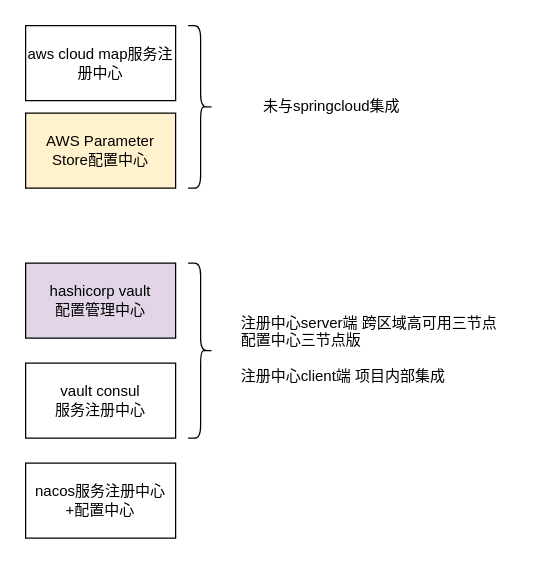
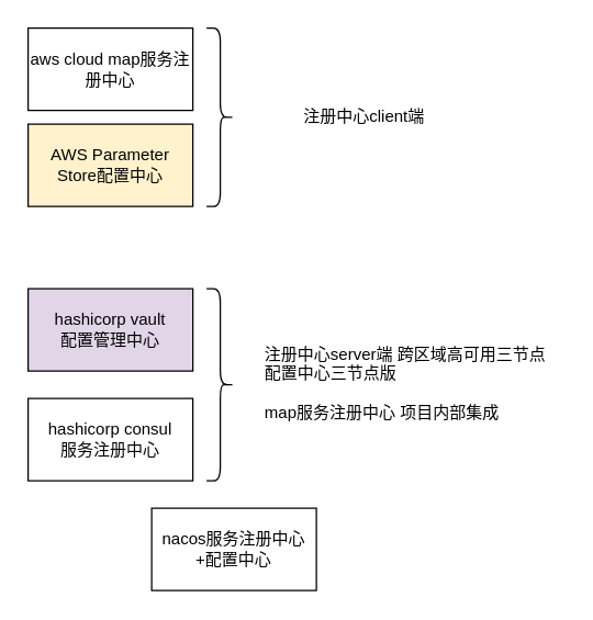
  <mxCell id="0" />
  <mxCell id="1" parent="0" />
  <mxCell id="2" value="hashicorp vault&lt;br&gt;配置管理中心" style="rounded=0;whiteSpace=wrap;html=1;fillColor=#e1d5e7;" vertex="1" parent="1"><mxGeometry x="20" y="210" width="120" height="60" as="geometry" /></mxCell>
- <mxCell id="3" value="vault consul&lt;br&gt;服务注册中心" style="rounded=0;whiteSpace=wrap;html=1;" vertex="1" parent="1"><mxGeometry x="20" y="290" width="120" height="60" as="geometry" /></mxCell>
- <mxCell id="4" value="nacos服务注册中心+配置中心" style="rounded=0;whiteSpace=wrap;html=1;" vertex="1" parent="1"><mxGeometry x="20" y="370" width="120" height="60" as="geometry" /></mxCell>
+ <mxCell id="3" value="hashicorp consul&lt;br&gt;服务注册中心" style="rounded=0;whiteSpace=wrap;html=1;" vertex="1" parent="1"><mxGeometry x="20" y="290" width="120" height="60" as="geometry" /></mxCell>
+ <mxCell id="4" value="nacos服务注册中心+配置中心" style="rounded=0;whiteSpace=wrap;html=1;" vertex="1" parent="1"><mxGeometry x="110" y="370" width="120" height="60" as="geometry" /></mxCell>
  <mxCell id="5" value="aws cloud map服务注册中心" style="rounded=0;whiteSpace=wrap;html=1;" vertex="1" parent="1"><mxGeometry x="20" y="20" width="120" height="60" as="geometry" /></mxCell>
- <mxCell id="6" value="未与springcloud集成" style="text;html=1;strokeColor=none;fillColor=none;align=center;verticalAlign=middle;whiteSpace=wrap;rounded=0;" vertex="1" parent="1"><mxGeometry x="180" y="65" width="170" height="40" as="geometry" /></mxCell>
- <mxCell id="7" value="&lt;div style=&quot;text-align: left;&quot;&gt;注册中心server端 跨区域高可用三节点&lt;/div&gt;&lt;div style=&quot;text-align: left;&quot;&gt;配置中心三节点版&lt;/div&gt;&lt;div style=&quot;text-align: left;&quot;&gt;&lt;br&gt;&lt;/div&gt;&lt;div style=&quot;text-align: left;&quot;&gt;注册中心client端 项目内部集成&lt;/div&gt;" style="text;html=1;strokeColor=none;fillColor=none;align=center;verticalAlign=middle;whiteSpace=wrap;rounded=0;" vertex="1" parent="1"><mxGeometry x="180" y="237.5" width="230" height="82.5" as="geometry" /></mxCell>
+ <mxCell id="6" value="注册中心client端" style="text;html=1;strokeColor=none;fillColor=none;align=center;verticalAlign=middle;whiteSpace=wrap;rounded=0;" vertex="1" parent="1"><mxGeometry x="180" y="65" width="170" height="40" as="geometry" /></mxCell>
+ <mxCell id="7" value="&lt;div style=&quot;text-align: left;&quot;&gt;注册中心server端 跨区域高可用三节点&lt;/div&gt;&lt;div style=&quot;text-align: left;&quot;&gt;配置中心三节点版&lt;/div&gt;&lt;div style=&quot;text-align: left;&quot;&gt;&lt;br&gt;&lt;/div&gt;&lt;div style=&quot;text-align: left;&quot;&gt;map服务注册中心 项目内部集成&lt;/div&gt;" style="text;html=1;strokeColor=none;fillColor=none;align=center;verticalAlign=middle;whiteSpace=wrap;rounded=0;" vertex="1" parent="1"><mxGeometry x="180" y="237.5" width="230" height="82.5" as="geometry" /></mxCell>
  <mxCell id="8" value="" style="shape=curlyBracket;whiteSpace=wrap;html=1;rounded=1;flipH=1;" vertex="1" parent="1"><mxGeometry x="150" y="20" width="20" height="130" as="geometry" /></mxCell>
  <mxCell id="9" value="" style="shape=curlyBracket;whiteSpace=wrap;html=1;rounded=1;flipH=1;" vertex="1" parent="1"><mxGeometry x="150" y="210" width="20" height="140" as="geometry" /></mxCell>
  <mxCell id="10" value="AWS Parameter Store配置中心" style="rounded=0;whiteSpace=wrap;html=1;fillColor=#fff2cc;" vertex="1" parent="1"><mxGeometry x="20" y="90" width="120" height="60" as="geometry" /></mxCell>
